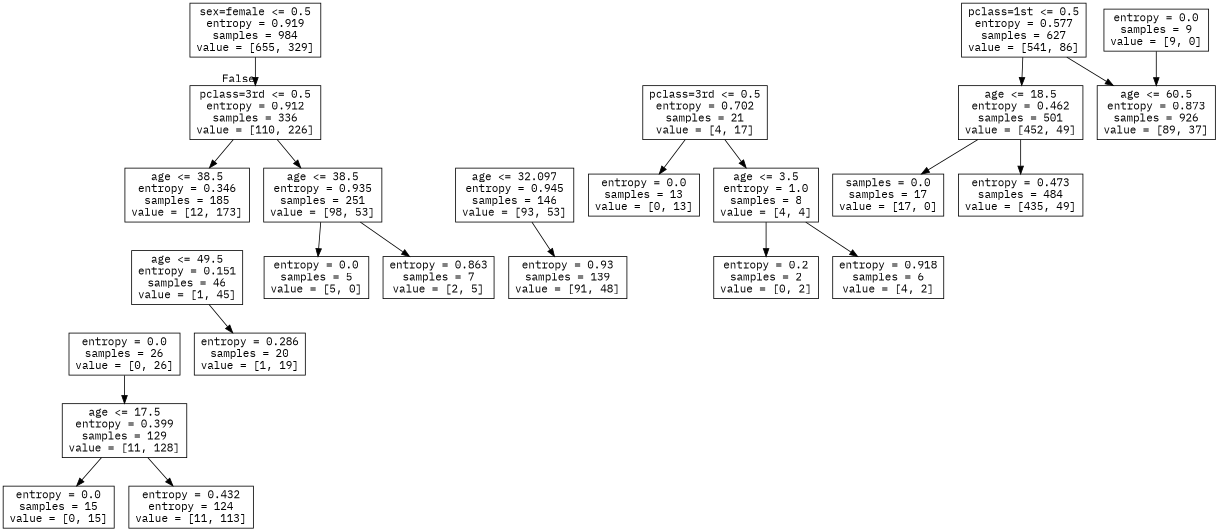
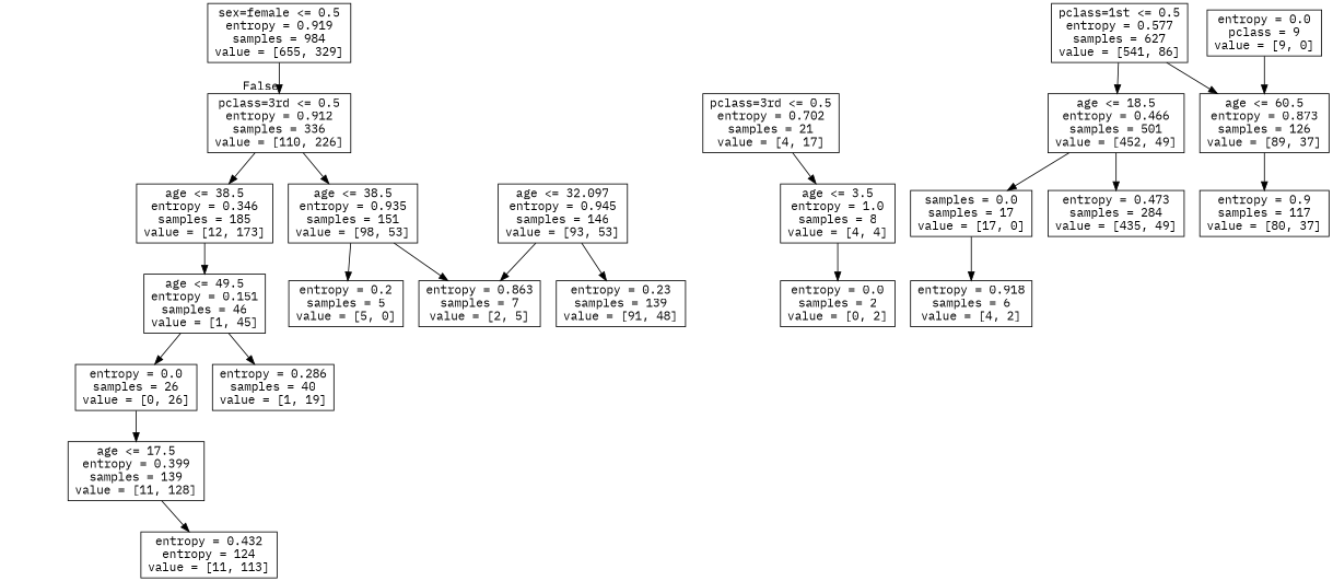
  digraph {
    fontname="IBM Plex Mono"
    node [fontname="IBM Plex Mono" shape=box]
    edge [fontname="IBM Plex Mono"]
    n1 [label="sex=female <= 0.5\nentropy = 0.919\nsamples = 984\nvalue = [655, 329]"]
    n2 [label="pclass=3rd <= 0.5\nentropy = 0.912\nsamples = 336\nvalue = [110, 226]"]
    n3 [label="age <= 38.5\nentropy = 0.346\nsamples = 185\nvalue = [12, 173]"]
-   n4 [label="age <= 38.5\nentropy = 0.935\nsamples = 251\nvalue = [98, 53]"]
+   n4 [label="age <= 38.5\nentropy = 0.935\nsamples = 151\nvalue = [98, 53]"]
    n5 [label="pclass=3rd <= 0.5\nentropy = 0.702\nsamples = 21\nvalue = [4, 17]"]
-   n6 [label="entropy = 0.0\nsamples = 13\nvalue = [0, 13]"]
    n7 [label="age <= 3.5\nentropy = 1.0\nsamples = 8\nvalue = [4, 4]"]
    n8 [label="pclass=1st <= 0.5\nentropy = 0.577\nsamples = 627\nvalue = [541, 86]"]
-   n9 [label="age <= 18.5\nentropy = 0.462\nsamples = 501\nvalue = [452, 49]"]
-   n10 [label="age <= 60.5\nentropy = 0.873\nsamples = 926\nvalue = [89, 37]"]
-   n11 [label="entropy = 0.2\nsamples = 2\nvalue = [0, 2]"]
+   n9 [label="age <= 18.5\nentropy = 0.466\nsamples = 501\nvalue = [452, 49]"]
+   n10 [label="age <= 60.5\nentropy = 0.873\nsamples = 126\nvalue = [89, 37]"]
+   n11 [label="entropy = 0.0\nsamples = 2\nvalue = [0, 2]"]
    n12 [label="entropy = 0.918\nsamples = 6\nvalue = [4, 2]"]
    n13 [label="samples = 0.0\nsamples = 17\nvalue = [17, 0]"]
-   n14 [label="entropy = 0.473\nsamples = 484\nvalue = [435, 49]"]
-   n16 [label="entropy = 0.0\nsamples = 9\nvalue = [9, 0]"]
+   n14 [label="entropy = 0.473\nsamples = 284\nvalue = [435, 49]"]
+   n15 [label="entropy = 0.9\nsamples = 117\nvalue = [80, 37]"]
+   n16 [label="entropy = 0.0\npclass = 9\nvalue = [9, 0]"]
    n17 [label="age <= 49.5\nentropy = 0.151\nsamples = 46\nvalue = [1, 45]"]
-   n18 [label="entropy = 0.0\nsamples = 5\nvalue = [5, 0]"]
+   n18 [label="entropy = 0.2\nsamples = 5\nvalue = [5, 0]"]
    n19 [label="entropy = 0.863\nsamples = 7\nvalue = [2, 5]"]
-   n20 [label="age <= 17.5\nentropy = 0.399\nsamples = 129\nvalue = [11, 128]"]
-   n21 [label="entropy = 0.0\nsamples = 15\nvalue = [0, 15]"]
+   n20 [label="age <= 17.5\nentropy = 0.399\nsamples = 139\nvalue = [11, 128]"]
    n22 [label="entropy = 0.432\nentropy = 124\nvalue = [11, 113]"]
    n23 [label="entropy = 0.0\nsamples = 26\nvalue = [0, 26]"]
-   n24 [label="entropy = 0.286\nsamples = 20\nvalue = [1, 19]"]
+   n24 [label="entropy = 0.286\nsamples = 40\nvalue = [1, 19]"]
    n25 [label="age <= 32.097\nentropy = 0.945\nsamples = 146\nvalue = [93, 53]"]
-   n26 [label="entropy = 0.93\nsamples = 139\nvalue = [91, 48]"]
+   n26 [label="entropy = 0.23\nsamples = 139\nvalue = [91, 48]"]
    n1 -> n2 [headlabel=False labelangle=-45 labeldistance=2.5]
    n2 -> n3
    n2 -> n4
+   n3 -> n17
    n4 -> n18
    n4 -> n19
-   n5 -> n6
    n5 -> n7
    n7 -> n11
-   n7 -> n12
+   n13 -> n12
    n8 -> n9
    n8 -> n10
    n9 -> n13
    n9 -> n14
+   n10 -> n15
    n16 -> n10
+   n17 -> n23
    n17 -> n24
-   n20 -> n21
    n20 -> n22
    n23 -> n20
+   n25 -> n19
    n25 -> n26
  }
